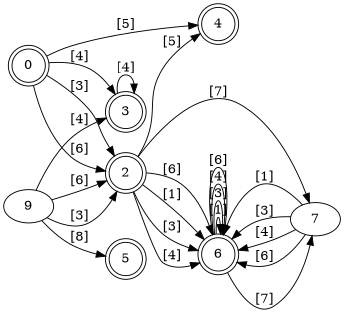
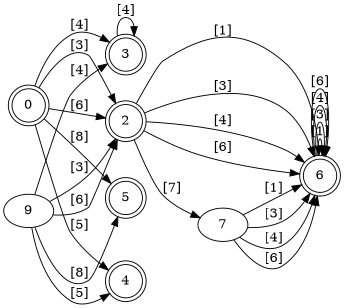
  digraph {
    rankdir=LR
    node [shape=doublecircle]
    2
    6
    7 [shape=""]
    3
    0
    4
    5
    n8 [label=9 shape=""]
    2 -> 6 [label="[1]"]
    2 -> 6 [label="[3]"]
    2 -> 6 [label="[4]"]
    2 -> 6 [label="[6]"]
    2 -> 7 [label="[7]"]
    6 -> 6 [label="[1]"]
    6 -> 6 [label="[3]"]
    6 -> 6 [label="[4]"]
    6 -> 6 [label="[6]"]
-   6 -> 7 [label="[7]"]
    7 -> 6 [label="[1]"]
    7 -> 6 [label="[3]"]
    7 -> 6 [label="[4]"]
    7 -> 6 [label="[6]"]
    3 -> 3 [label="[4]"]
    0 -> 2 [label="[3]"]
    0 -> 2 [label="[6]"]
    0 -> 3 [label="[4]"]
    0 -> 4 [label="[5]"]
+   0 -> 5 [label="[8]"]
    n8 -> 2 [label="[3]"]
    n8 -> 2 [label="[6]"]
    n8 -> 3 [label="[4]"]
-   2 -> 4 [label="[5]"]
+   n8 -> 4 [label="[5]"]
    n8 -> 5 [label="[8]"]
  }
